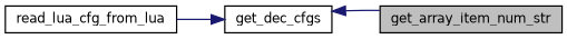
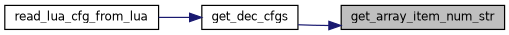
  digraph {
    fontname="DejaVu Sans"
    rankdir=RL
    node [color=black fontname="DejaVu Sans" fontsize=10 shape=record]
    edge [color=midnightblue dir=back fontname="DejaVu Sans" fontsize=10 labelfontname=Helvetica labelfontsize=10 style=solid]
    n1 [fillcolor=grey75 fontcolor=black height=0.2 label=get_array_item_num_str style=filled width=0.4]
    n2 [height=0.2 label=get_dec_cfgs width=0.4]
    n3 [height=0.2 label=read_lua_cfg_from_lua width=0.4]
-   n2 -> n1
+   n1 -> n2
    n2 -> n3
  }
